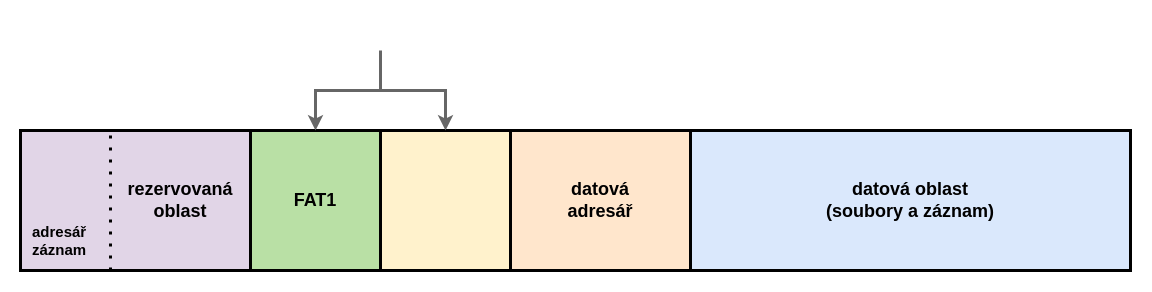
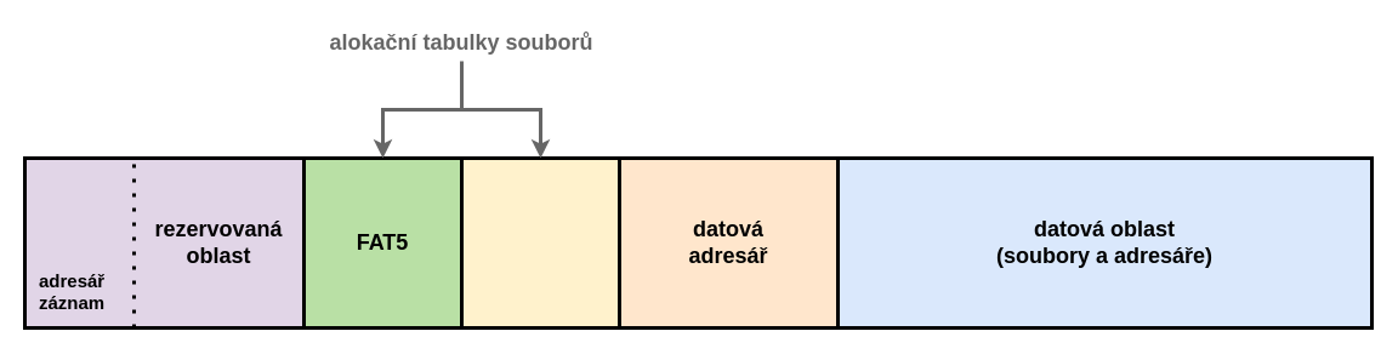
  <mxCell id="0" />
  <mxCell id="1" parent="0" />
  <mxCell id="2" value="" style="rounded=0;whiteSpace=wrap;html=1;strokeWidth=3;" parent="1" vertex="1"><mxGeometry x="50" y="130" width="1080" height="140" as="geometry" /></mxCell>
  <mxCell id="3" value="" style="rounded=0;whiteSpace=wrap;html=1;fillColor=#e1d5e7;strokeColor=#000000;strokeWidth=3;" parent="1" vertex="1"><mxGeometry x="20" y="130" width="230" height="140" as="geometry" /></mxCell>
  <mxCell id="4" value="" style="endArrow=none;dashed=1;html=1;dashPattern=1 3;strokeWidth=3;rounded=0;exitX=0.25;exitY=1;exitDx=0;exitDy=0;entryX=0.25;entryY=0;entryDx=0;entryDy=0;" parent="1" edge="1"><mxGeometry width="50" height="50" relative="1" as="geometry"><mxPoint x="110" y="270" as="sourcePoint" /><mxPoint x="110" y="130" as="targetPoint" /></mxGeometry></mxCell>
  <mxCell id="5" value="&lt;span style=&quot;font-size: 15px;&quot;&gt;&lt;b&gt;adresář&lt;/b&gt;&lt;/span&gt;&lt;div&gt;&lt;span style=&quot;font-size: 15px;&quot;&gt;&lt;b&gt;záznam&lt;/b&gt;&lt;/span&gt;&lt;/div&gt;" style="text;html=1;align=left;verticalAlign=middle;whiteSpace=wrap;rounded=0;" parent="1" vertex="1"><mxGeometry x="30" y="220" width="80" height="40" as="geometry" /></mxCell>
  <mxCell id="6" value="&lt;span style=&quot;font-size: 18px;&quot;&gt;&lt;b&gt;rezervovaná&lt;/b&gt;&lt;/span&gt;&lt;div&gt;&lt;span style=&quot;font-size: 18px;&quot;&gt;&lt;b&gt;oblast&lt;/b&gt;&lt;/span&gt;&lt;/div&gt;" style="text;html=1;align=center;verticalAlign=middle;whiteSpace=wrap;rounded=0;" parent="1" vertex="1"><mxGeometry x="110" y="180" width="140" height="40" as="geometry" /></mxCell>
  <mxCell id="7" value="" style="rounded=0;whiteSpace=wrap;html=1;strokeWidth=3;fillColor=#B9E0A5;strokeColor=#000000;" parent="1" vertex="1"><mxGeometry x="250" y="130" width="130" height="140" as="geometry" /></mxCell>
  <mxCell id="8" value="" style="rounded=0;whiteSpace=wrap;html=1;strokeWidth=3;fillColor=#fff2cc;strokeColor=#000000;" parent="1" vertex="1"><mxGeometry x="380" y="130" width="130" height="140" as="geometry" /></mxCell>
- <mxCell id="9" value="&lt;b style=&quot;&quot;&gt;&lt;font style=&quot;font-size: 18px;&quot;&gt;FAT1&lt;/font&gt;&lt;/b&gt;" style="text;html=1;align=center;verticalAlign=middle;whiteSpace=wrap;rounded=0;" parent="1" vertex="1"><mxGeometry x="275" y="180" width="80" height="40" as="geometry" /></mxCell>
+ <mxCell id="9" value="&lt;b style=&quot;&quot;&gt;&lt;font style=&quot;font-size: 18px;&quot;&gt;FAT5&lt;/font&gt;&lt;/b&gt;" style="text;html=1;align=center;verticalAlign=middle;whiteSpace=wrap;rounded=0;" parent="1" vertex="1"><mxGeometry x="275" y="180" width="80" height="40" as="geometry" /></mxCell>
  <mxCell id="10" value="" style="rounded=0;whiteSpace=wrap;html=1;strokeWidth=3;fillColor=#ffe6cc;strokeColor=#000000;" parent="1" vertex="1"><mxGeometry x="510" y="130" width="180" height="140" as="geometry" /></mxCell>
  <mxCell id="11" value="&lt;span style=&quot;font-size: 18px;&quot;&gt;&lt;b&gt;datová&lt;/b&gt;&lt;/span&gt;&lt;div&gt;&lt;span style=&quot;font-size: 18px;&quot;&gt;&lt;b&gt;adresář&lt;/b&gt;&lt;/span&gt;&lt;/div&gt;" style="text;html=1;align=center;verticalAlign=middle;whiteSpace=wrap;rounded=0;" parent="1" vertex="1"><mxGeometry x="560" y="180" width="80" height="40" as="geometry" /></mxCell>
  <mxCell id="12" value="" style="rounded=0;whiteSpace=wrap;html=1;strokeWidth=3;fillColor=#dae8fc;strokeColor=#000000;" parent="1" vertex="1"><mxGeometry x="690" y="130" width="440" height="140" as="geometry" /></mxCell>
- <mxCell id="13" value="&lt;b style=&quot;&quot;&gt;&lt;font style=&quot;font-size: 18px;&quot;&gt;datová oblast&lt;/font&gt;&lt;/b&gt;&lt;div&gt;&lt;b style=&quot;&quot;&gt;&lt;font style=&quot;font-size: 18px;&quot;&gt;(soubory a záznam)&lt;/font&gt;&lt;/b&gt;&lt;/div&gt;" style="text;html=1;align=center;verticalAlign=middle;whiteSpace=wrap;rounded=0;" parent="1" vertex="1"><mxGeometry x="810" y="170" width="200" height="60" as="geometry" /></mxCell>
+ <mxCell id="13" value="&lt;b style=&quot;&quot;&gt;&lt;font style=&quot;font-size: 18px;&quot;&gt;datová oblast&lt;/font&gt;&lt;/b&gt;&lt;div&gt;&lt;b style=&quot;&quot;&gt;&lt;font style=&quot;font-size: 18px;&quot;&gt;(soubory a adresáře)&lt;/font&gt;&lt;/b&gt;&lt;/div&gt;" style="text;html=1;align=center;verticalAlign=middle;whiteSpace=wrap;rounded=0;" parent="1" vertex="1"><mxGeometry x="810" y="170" width="200" height="60" as="geometry" /></mxCell>
  <mxCell id="14" value="" style="group" parent="1" vertex="1" connectable="0"><mxGeometry x="315" y="50" width="130" height="40" as="geometry" /></mxCell>
  <mxCell id="15" value="" style="endArrow=classic;html=1;rounded=0;entryX=0.5;entryY=0;entryDx=0;entryDy=0;strokeWidth=3;fillColor=#f5f5f5;strokeColor=#666666;" parent="14" target="8" edge="1"><mxGeometry width="50" height="50" relative="1" as="geometry"><mxPoint x="65" as="sourcePoint" /><mxPoint x="105" y="-50" as="targetPoint" /><Array as="points"><mxPoint x="65" y="40" /><mxPoint x="130" y="40" /></Array></mxGeometry></mxCell>
  <mxCell id="16" value="" style="endArrow=classic;html=1;rounded=0;entryX=0.5;entryY=0;entryDx=0;entryDy=0;strokeWidth=3;fillColor=#f5f5f5;strokeColor=#666666;" parent="14" target="7" edge="1"><mxGeometry width="50" height="50" relative="1" as="geometry"><mxPoint x="65" y="40" as="sourcePoint" /><mxPoint x="125" y="40" as="targetPoint" /><Array as="points"><mxPoint y="40" /><mxPoint y="56" /></Array></mxGeometry></mxCell>
+ <mxCell id="17" value="&lt;font color=&quot;#666666&quot;&gt;&lt;span style=&quot;font-size: 18px;&quot;&gt;&lt;b&gt;alokační tabulky souborů&lt;/b&gt;&lt;/span&gt;&lt;/font&gt;" style="text;html=1;align=center;verticalAlign=middle;whiteSpace=wrap;rounded=0;" parent="1" vertex="1"><mxGeometry x="270" y="20" width="220" height="30" as="geometry" /></mxCell>
